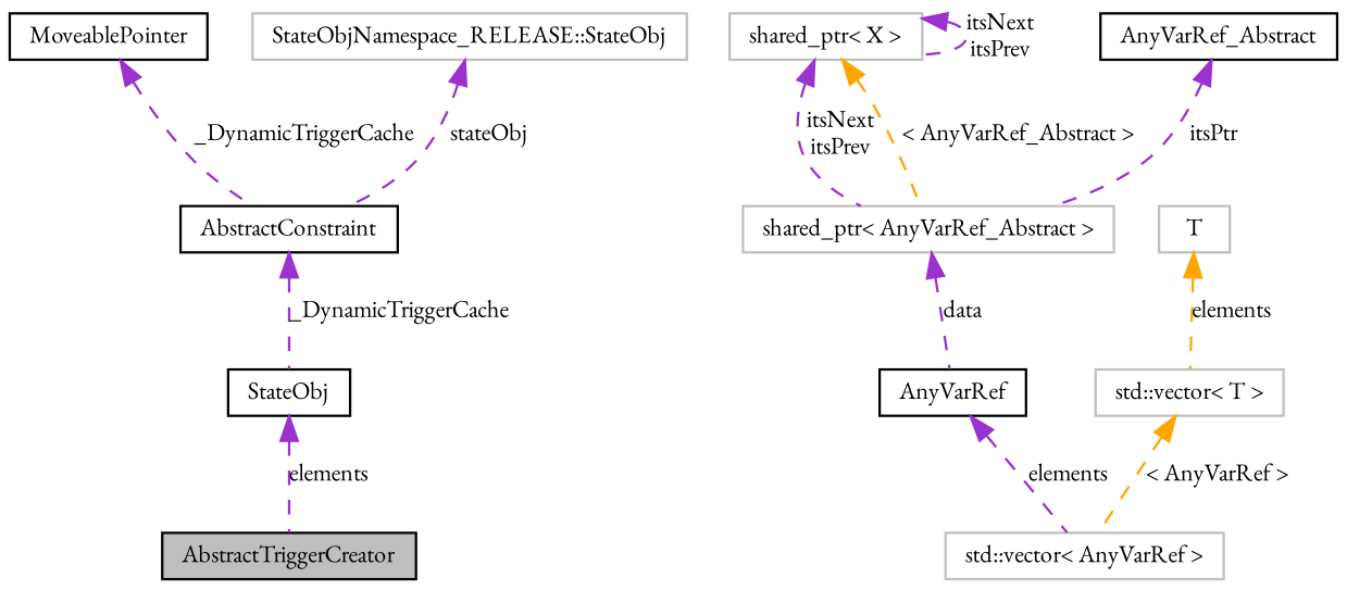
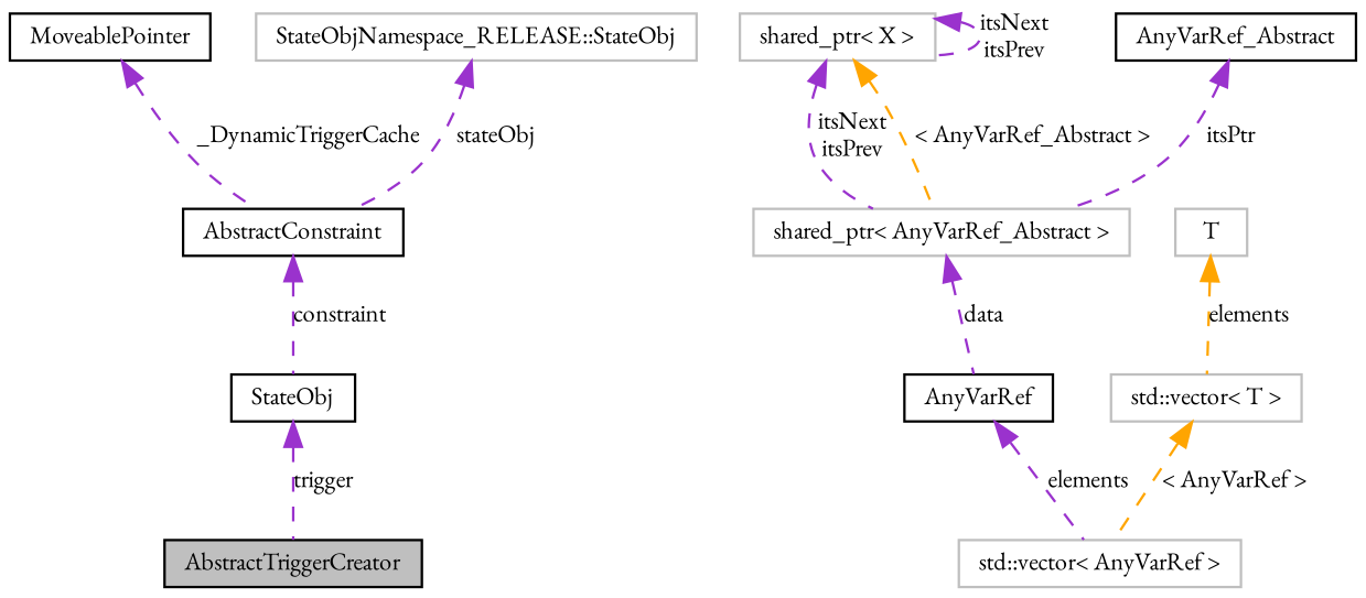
  digraph {
    fontname="EB Garamond"
    node [color=black fillcolor=white fontname="EB Garamond" fontsize=10 shape=record style=filled]
    edge [color=darkorchid3 dir=back fontname="EB Garamond" fontsize=10 labelfontname=FreeSans labelfontsize=10 style=dashed]
    n1 [fillcolor=grey75 fontcolor=black height=0.2 label=AbstractTriggerCreator width=0.4]
    n2 [height=0.2 label=StateObj width=0.4]
    n3 [height=0.2 label=AbstractConstraint width=0.4]
    n4 [color=grey75 height=0.2 label="std::vector\< AnyVarRef \>" width=0.4]
    n5 [height=0.2 label=AnyVarRef width=0.4]
    n6 [color=grey75 height=0.2 label="shared_ptr\< AnyVarRef_Abstract \>" width=0.4]
    n7 [color=grey75 height=0.2 label="shared_ptr\< X \>" width=0.4]
    n8 [height=0.2 label=AnyVarRef_Abstract width=0.4]
    n9 [color=grey75 height=0.2 label="std::vector\< T \>" width=0.4]
    n10 [color=grey75 height=0.2 label=T width=0.4]
    n11 [height=0.2 label=MoveablePointer width=0.4]
    n12 [color=grey75 height=0.2 label="StateObjNamespace_RELEASE::StateObj" width=0.4]
-   n2 -> n1 [label=elements]
-   n3 -> n2 [label=_DynamicTriggerCache]
+   n2 -> n1 [label=trigger]
+   n3 -> n2 [label=constraint]
    n5 -> n4 [label=elements]
    n6 -> n5 [label=data]
    n7 -> n6 [label="itsNext\nitsPrev"]
    n7 -> n6 [color=orange label="\< AnyVarRef_Abstract \>"]
    n7 -> n7 [label="itsNext\nitsPrev"]
    n8 -> n6 [label=itsPtr]
    n9 -> n4 [color=orange label="\< AnyVarRef \>"]
    n10 -> n9 [color=orange label=elements]
    n11 -> n3 [label=_DynamicTriggerCache]
    n12 -> n3 [label=stateObj]
  }
